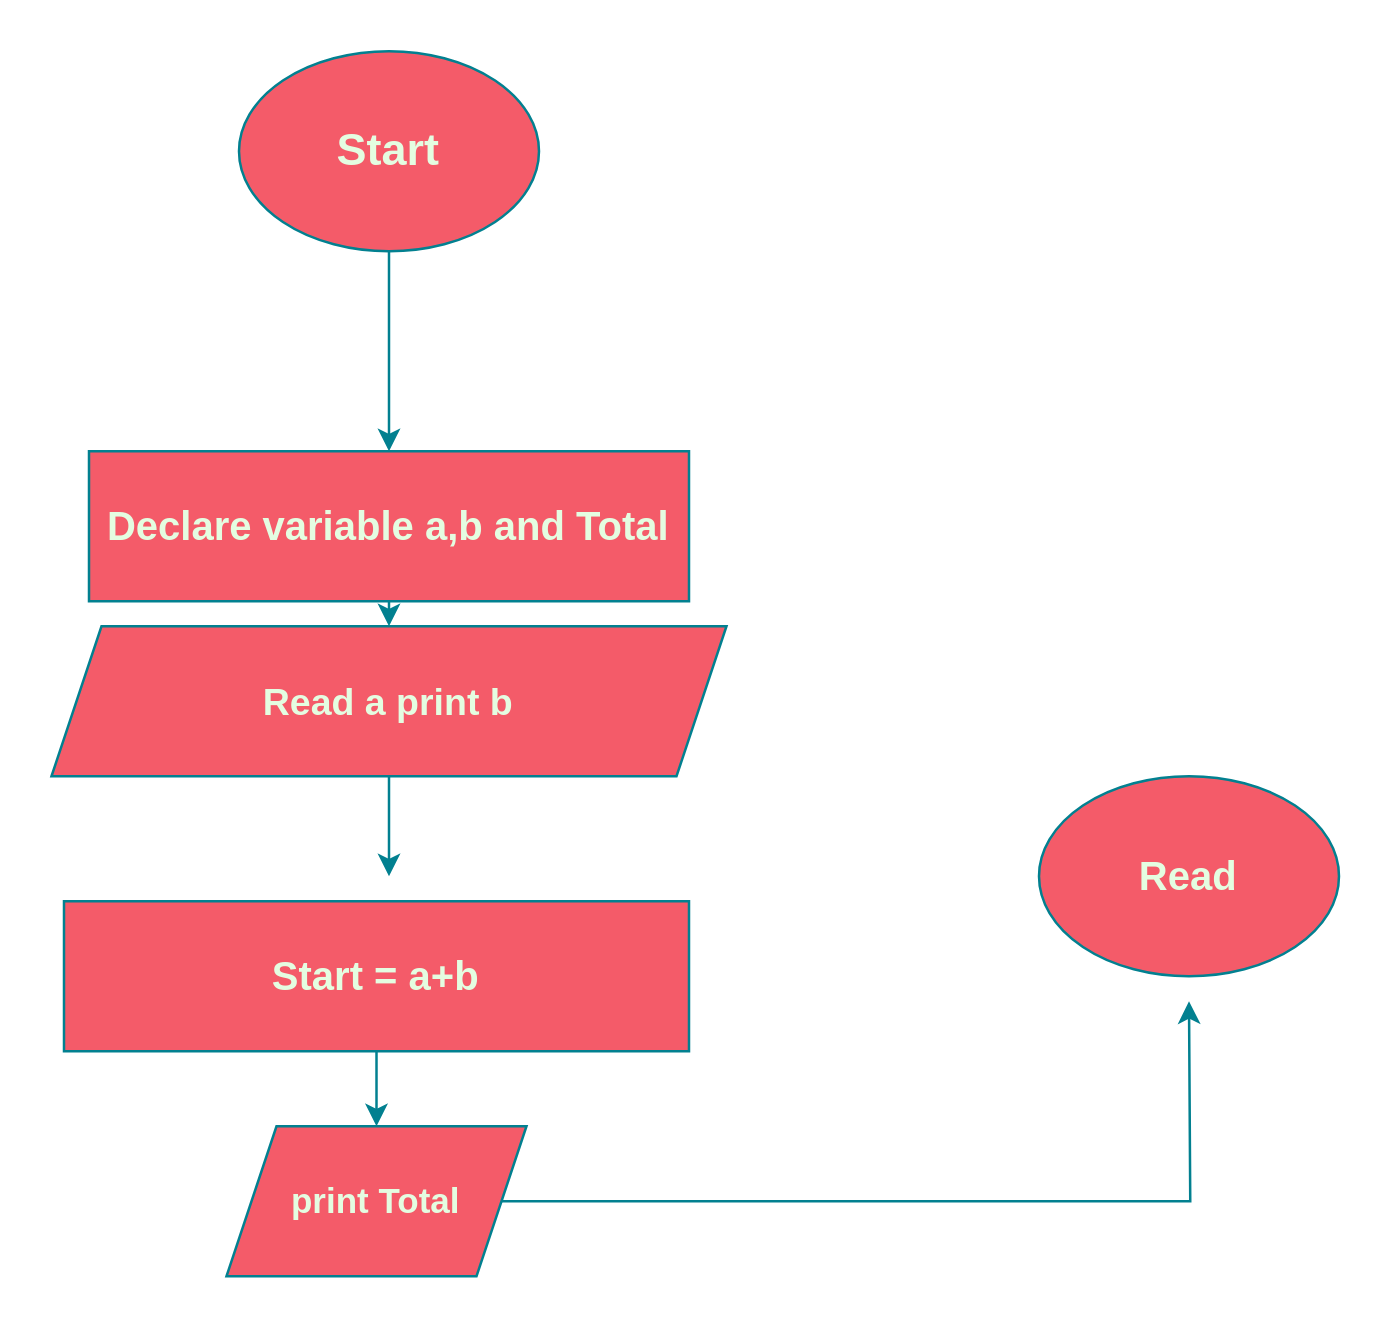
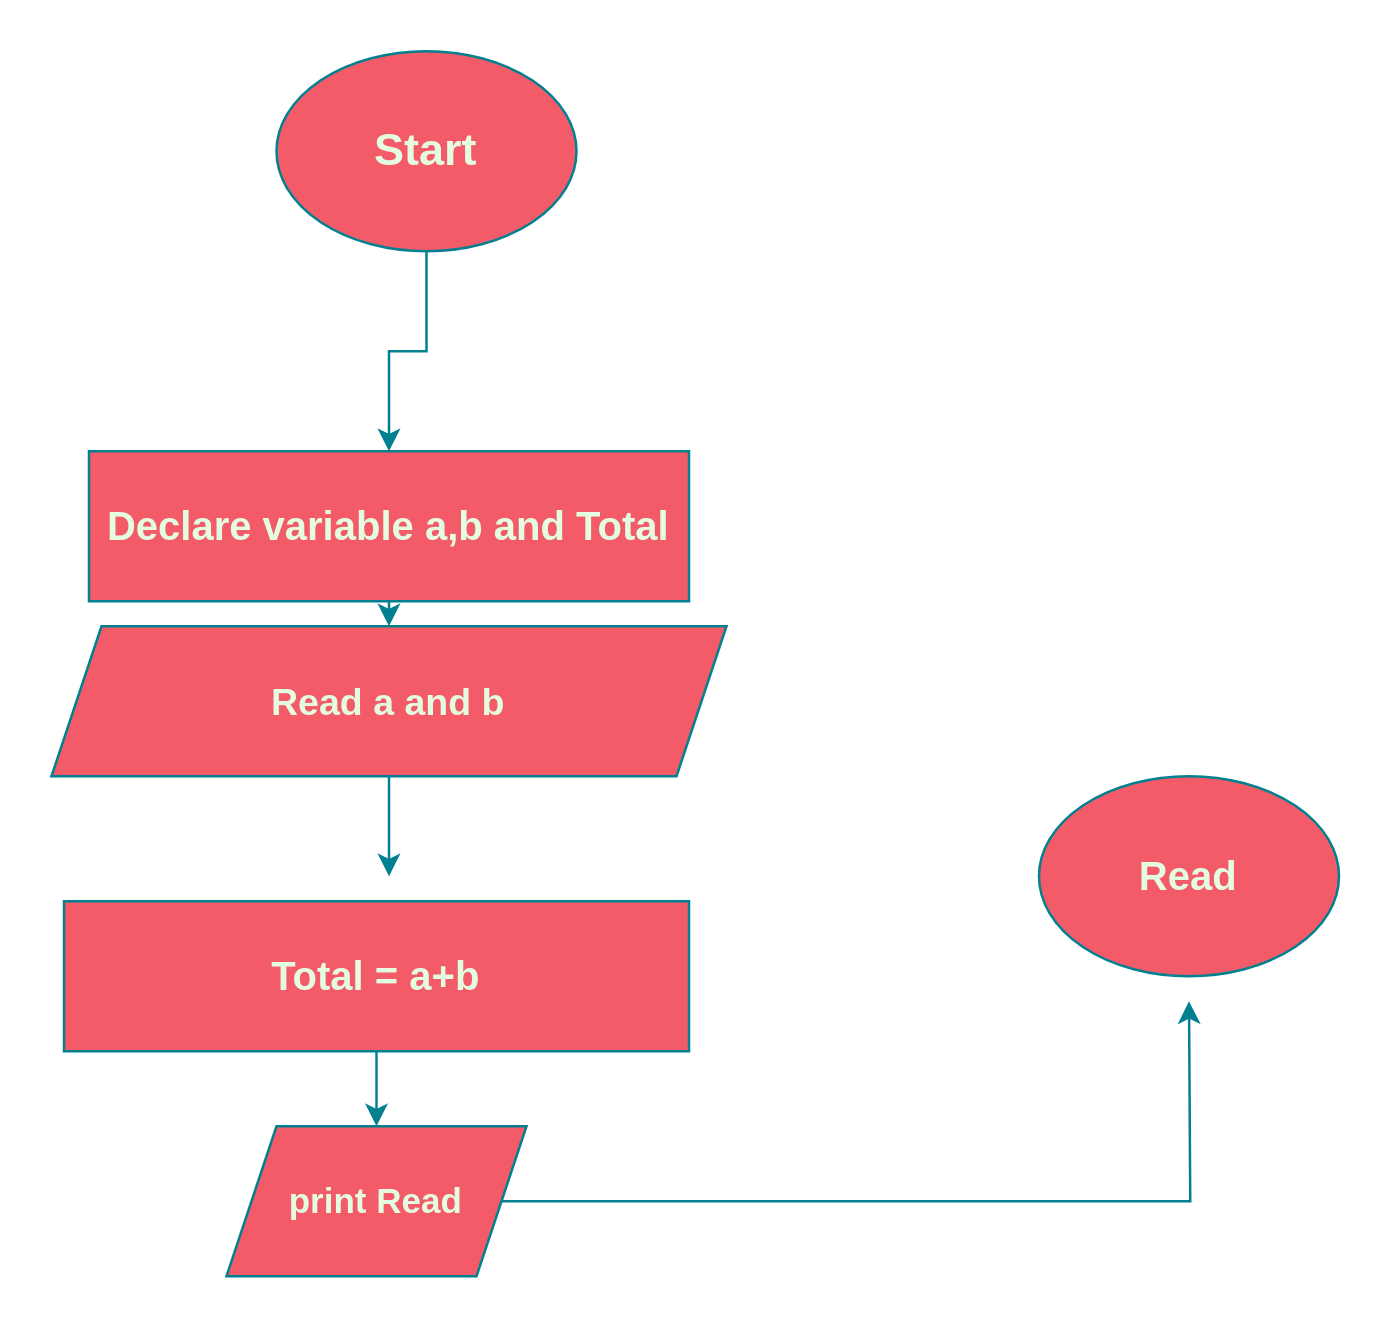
  <mxCell id="0" />
  <mxCell id="1" parent="0" />
  <mxCell id="2" style="edgeStyle=orthogonalEdgeStyle;rounded=0;orthogonalLoop=1;jettySize=auto;html=1;exitX=0.5;exitY=1;exitDx=0;exitDy=0;entryX=0.5;entryY=0;entryDx=0;entryDy=0;strokeColor=#028090;fontColor=#E4FDE1;fillColor=#F45B69;" edge="1" parent="1" source="3" target="5"><mxGeometry relative="1" as="geometry" /></mxCell>
- <mxCell id="3" value="&lt;b&gt;&lt;font style=&quot;font-size: 18px;&quot;&gt;Start&lt;/font&gt;&lt;/b&gt;" style="ellipse;whiteSpace=wrap;html=1;strokeColor=#028090;fontColor=#E4FDE1;fillColor=#F45B69;" vertex="1" parent="1"><mxGeometry x="95" y="20" width="120" height="80" as="geometry" /></mxCell>
+ <mxCell id="3" value="&lt;b&gt;&lt;font style=&quot;font-size: 18px;&quot;&gt;Start&lt;/font&gt;&lt;/b&gt;" style="ellipse;whiteSpace=wrap;html=1;strokeColor=#028090;fontColor=#E4FDE1;fillColor=#F45B69;" vertex="1" parent="1"><mxGeometry x="110" y="20" width="120" height="80" as="geometry" /></mxCell>
  <mxCell id="4" style="edgeStyle=orthogonalEdgeStyle;rounded=0;orthogonalLoop=1;jettySize=auto;html=1;exitX=0.5;exitY=1;exitDx=0;exitDy=0;strokeColor=#028090;fontColor=#E4FDE1;fillColor=#F45B69;" edge="1" parent="1" source="5"><mxGeometry relative="1" as="geometry"><mxPoint x="155" y="250" as="targetPoint" /></mxGeometry></mxCell>
  <mxCell id="5" value="&lt;b&gt;&lt;font style=&quot;font-size: 16px;&quot;&gt;Declare variable a,b and Total&lt;/font&gt;&lt;/b&gt;" style="rounded=0;whiteSpace=wrap;html=1;strokeColor=#028090;fontColor=#E4FDE1;fillColor=#F45B69;" vertex="1" parent="1"><mxGeometry x="35" y="180" width="240" height="60" as="geometry" /></mxCell>
  <mxCell id="6" style="edgeStyle=orthogonalEdgeStyle;rounded=0;orthogonalLoop=1;jettySize=auto;html=1;strokeColor=#028090;fontColor=#E4FDE1;fillColor=#F45B69;" edge="1" parent="1" source="7"><mxGeometry relative="1" as="geometry"><mxPoint x="155" y="350" as="targetPoint" /></mxGeometry></mxCell>
- <mxCell id="7" value="&lt;font style=&quot;font-size: 15px;&quot;&gt;&lt;b&gt;Read a print b&lt;/b&gt;&lt;/font&gt;" style="shape=parallelogram;perimeter=parallelogramPerimeter;whiteSpace=wrap;html=1;fixedSize=1;strokeColor=#028090;fontColor=#E4FDE1;fillColor=#F45B69;" vertex="1" parent="1"><mxGeometry x="20" y="250" width="270" height="60" as="geometry" /></mxCell>
+ <mxCell id="7" value="&lt;font style=&quot;font-size: 15px;&quot;&gt;&lt;b&gt;Read a and b&lt;/b&gt;&lt;/font&gt;" style="shape=parallelogram;perimeter=parallelogramPerimeter;whiteSpace=wrap;html=1;fixedSize=1;strokeColor=#028090;fontColor=#E4FDE1;fillColor=#F45B69;" vertex="1" parent="1"><mxGeometry x="20" y="250" width="270" height="60" as="geometry" /></mxCell>
  <mxCell id="8" style="edgeStyle=orthogonalEdgeStyle;rounded=0;orthogonalLoop=1;jettySize=auto;html=1;exitX=0.5;exitY=1;exitDx=0;exitDy=0;strokeColor=#028090;fontColor=#E4FDE1;fillColor=#F45B69;" edge="1" parent="1" source="9"><mxGeometry relative="1" as="geometry"><mxPoint x="150" y="450" as="targetPoint" /></mxGeometry></mxCell>
- <mxCell id="9" value="&lt;b&gt;&lt;font style=&quot;font-size: 16px;&quot;&gt;Start = a+b&lt;/font&gt;&lt;/b&gt;" style="rounded=0;whiteSpace=wrap;html=1;strokeColor=#028090;fontColor=#E4FDE1;fillColor=#F45B69;" vertex="1" parent="1"><mxGeometry x="25" y="360" width="250" height="60" as="geometry" /></mxCell>
+ <mxCell id="9" value="&lt;b&gt;&lt;font style=&quot;font-size: 16px;&quot;&gt;Total = a+b&lt;/font&gt;&lt;/b&gt;" style="rounded=0;whiteSpace=wrap;html=1;strokeColor=#028090;fontColor=#E4FDE1;fillColor=#F45B69;" vertex="1" parent="1"><mxGeometry x="25" y="360" width="250" height="60" as="geometry" /></mxCell>
  <mxCell id="10" style="edgeStyle=orthogonalEdgeStyle;rounded=0;orthogonalLoop=1;jettySize=auto;html=1;exitX=1;exitY=0.5;exitDx=0;exitDy=0;strokeColor=#028090;fontColor=#E4FDE1;fillColor=#F45B69;" edge="1" parent="1" source="11"><mxGeometry relative="1" as="geometry"><mxPoint x="475" y="400" as="targetPoint" /></mxGeometry></mxCell>
- <mxCell id="11" value="&lt;b&gt;&lt;font style=&quot;font-size: 14px;&quot;&gt;print Total&lt;/font&gt;&lt;/b&gt;" style="shape=parallelogram;perimeter=parallelogramPerimeter;whiteSpace=wrap;html=1;fixedSize=1;strokeColor=#028090;fontColor=#E4FDE1;fillColor=#F45B69;" vertex="1" parent="1"><mxGeometry x="90" y="450" width="120" height="60" as="geometry" /></mxCell>
+ <mxCell id="11" value="&lt;b&gt;&lt;font style=&quot;font-size: 14px;&quot;&gt;print Read&lt;/font&gt;&lt;/b&gt;" style="shape=parallelogram;perimeter=parallelogramPerimeter;whiteSpace=wrap;html=1;fixedSize=1;strokeColor=#028090;fontColor=#E4FDE1;fillColor=#F45B69;" vertex="1" parent="1"><mxGeometry x="90" y="450" width="120" height="60" as="geometry" /></mxCell>
  <mxCell id="12" value="&lt;b&gt;&lt;font style=&quot;font-size: 16px;&quot;&gt;Read&lt;/font&gt;&lt;/b&gt;" style="ellipse;whiteSpace=wrap;html=1;strokeColor=#028090;fontColor=#E4FDE1;fillColor=#F45B69;" vertex="1" parent="1"><mxGeometry x="415" y="310" width="120" height="80" as="geometry" /></mxCell>
